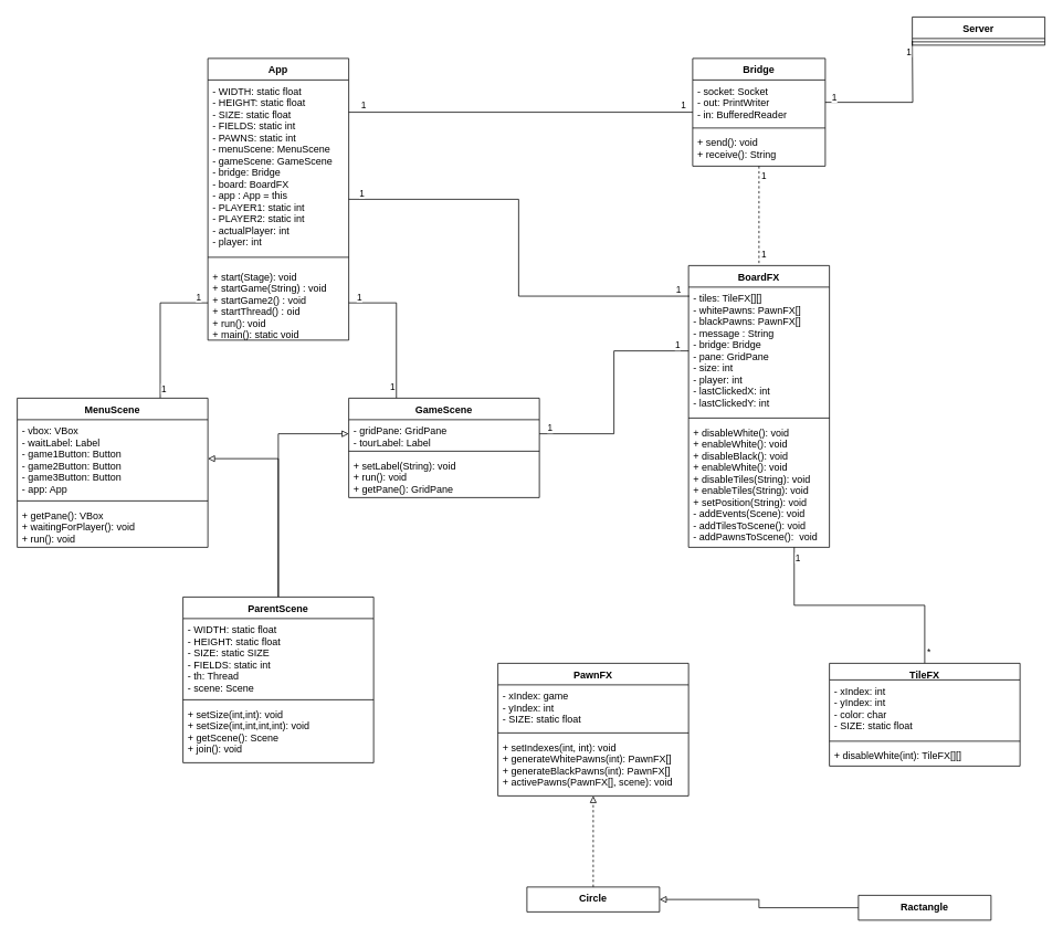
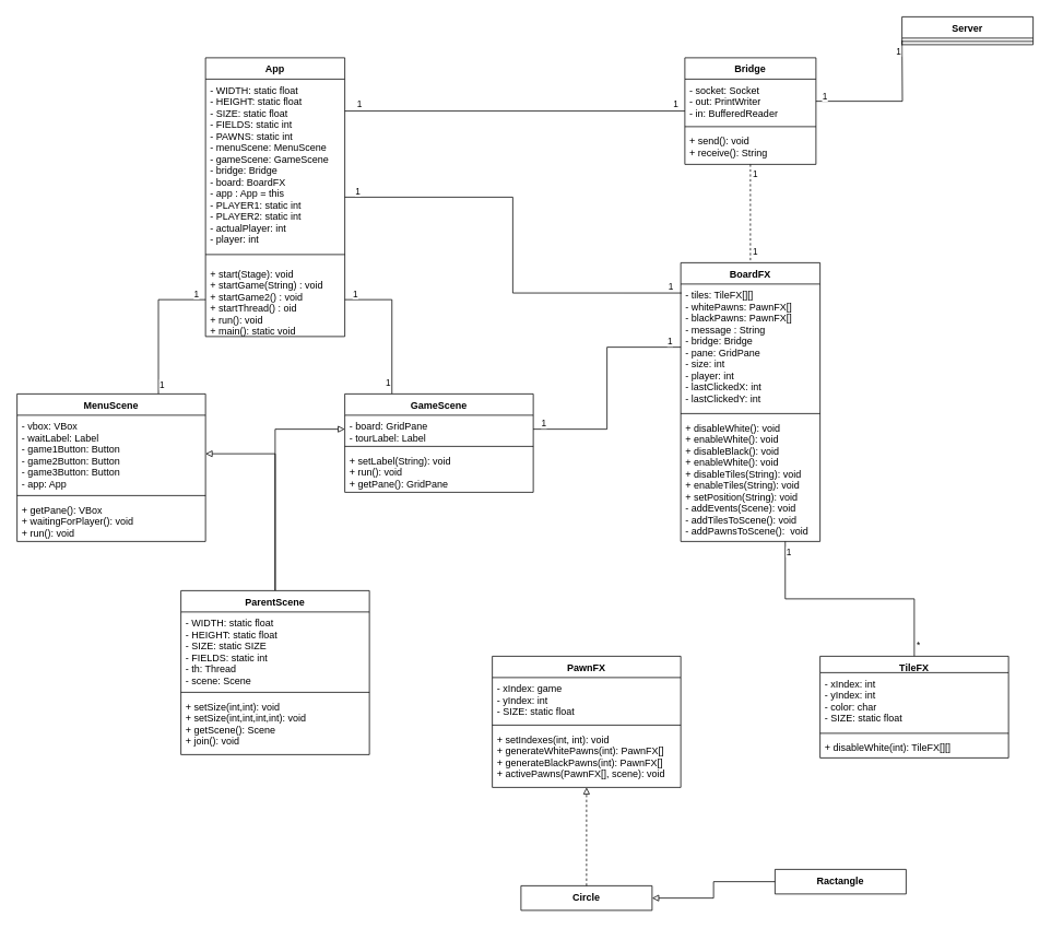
  <mxCell id="0" />
  <mxCell id="1" parent="0" />
  <mxCell id="2" style="edgeStyle=orthogonalEdgeStyle;rounded=0;orthogonalLoop=1;jettySize=auto;html=1;entryX=0.006;entryY=0.071;entryDx=0;entryDy=0;entryPerimeter=0;endArrow=none;endFill=0;" edge="1" parent="1" source="5" target="25"><mxGeometry relative="1" as="geometry" /></mxCell>
  <mxCell id="3" value="1" style="edgeLabel;html=1;align=center;verticalAlign=middle;resizable=0;points=[];" vertex="1" connectable="0" parent="2"><mxGeometry x="-0.938" y="-2" relative="1" as="geometry"><mxPoint x="-1" y="-10" as="offset" /></mxGeometry></mxCell>
  <mxCell id="4" value="1" style="edgeLabel;html=1;align=center;verticalAlign=middle;resizable=0;points=[];" vertex="1" connectable="0" parent="2"><mxGeometry x="0.948" y="2" relative="1" as="geometry"><mxPoint y="-6" as="offset" /></mxGeometry></mxCell>
  <mxCell id="5" value="App" style="swimlane;fontStyle=1;align=center;verticalAlign=top;childLayout=stackLayout;horizontal=1;startSize=26;horizontalStack=0;resizeParent=1;resizeParentMax=0;resizeLast=0;collapsible=1;marginBottom=0;" parent="1" vertex="1"><mxGeometry x="250" y="70" width="170" height="340" as="geometry"><mxRectangle x="170" y="170" width="60" height="30" as="alternateBounds" /></mxGeometry></mxCell>
  <mxCell id="6" value="- WIDTH: static float&#10;- HEIGHT: static float&#10;- SIZE: static float&#10;- FIELDS: static int&#10;- PAWNS: static int&#10;- menuScene: MenuScene&#10;- gameScene: GameScene&#10;- bridge: Bridge&#10;- board: BoardFX&#10;- app : App = this&#10;- PLAYER1: static int&#10;- PLAYER2: static int&#10;- actualPlayer: int&#10;- player: int" style="text;strokeColor=none;fillColor=none;align=left;verticalAlign=top;spacingLeft=4;spacingRight=4;overflow=hidden;rotatable=0;points=[[0,0.5],[1,0.5]];portConstraint=eastwest;" parent="5" vertex="1"><mxGeometry y="26" width="170" height="204" as="geometry" /></mxCell>
  <mxCell id="7" value="" style="line;strokeWidth=1;fillColor=none;align=left;verticalAlign=middle;spacingTop=-1;spacingLeft=3;spacingRight=3;rotatable=0;labelPosition=right;points=[];portConstraint=eastwest;strokeColor=inherit;" parent="5" vertex="1"><mxGeometry y="230" width="170" height="20" as="geometry" /></mxCell>
  <mxCell id="8" value="+ start(Stage): void&#10;+ startGame(String) : void&#10;+ startGame2() : void&#10;+ startThread() : oid&#10;+ run(): void&#10;+ main(): static void&#10;" style="text;strokeColor=none;fillColor=none;align=left;verticalAlign=top;spacingLeft=4;spacingRight=4;overflow=hidden;rotatable=0;points=[[0,0.5],[1,0.5]];portConstraint=eastwest;" parent="5" vertex="1"><mxGeometry y="250" width="170" height="90" as="geometry" /></mxCell>
  <mxCell id="9" style="edgeStyle=orthogonalEdgeStyle;rounded=0;orthogonalLoop=1;jettySize=auto;html=1;entryX=0.5;entryY=0;entryDx=0;entryDy=0;endArrow=none;endFill=0;dashed=1;" edge="1" parent="1" source="15" target="24"><mxGeometry relative="1" as="geometry" /></mxCell>
  <mxCell id="10" value="1" style="edgeLabel;html=1;align=center;verticalAlign=middle;resizable=0;points=[];" vertex="1" connectable="0" parent="9"><mxGeometry x="-0.809" y="-2" relative="1" as="geometry"><mxPoint x="7" as="offset" /></mxGeometry></mxCell>
  <mxCell id="11" value="1" style="edgeLabel;html=1;align=center;verticalAlign=middle;resizable=0;points=[];" vertex="1" connectable="0" parent="9"><mxGeometry x="0.715" relative="1" as="geometry"><mxPoint x="5" y="3" as="offset" /></mxGeometry></mxCell>
  <mxCell id="12" style="edgeStyle=orthogonalEdgeStyle;rounded=0;orthogonalLoop=1;jettySize=auto;html=1;entryX=1;entryY=0.191;entryDx=0;entryDy=0;entryPerimeter=0;endArrow=none;endFill=0;strokeColor=default;startArrow=none;startFill=0;" edge="1" parent="1" source="15" target="6"><mxGeometry relative="1" as="geometry" /></mxCell>
  <mxCell id="13" value="1" style="edgeLabel;html=1;align=center;verticalAlign=middle;resizable=0;points=[];" vertex="1" connectable="0" parent="12"><mxGeometry x="0.902" y="-2" relative="1" as="geometry"><mxPoint x="-3" y="-7" as="offset" /></mxGeometry></mxCell>
  <mxCell id="14" value="1" style="edgeLabel;html=1;align=center;verticalAlign=middle;resizable=0;points=[];" vertex="1" connectable="0" parent="12"><mxGeometry x="-0.915" y="1" relative="1" as="geometry"><mxPoint x="6" y="-10" as="offset" /></mxGeometry></mxCell>
  <mxCell id="15" value="Bridge" style="swimlane;fontStyle=1;align=center;verticalAlign=top;childLayout=stackLayout;horizontal=1;startSize=26;horizontalStack=0;resizeParent=1;resizeParentMax=0;resizeLast=0;collapsible=1;marginBottom=0;" parent="1" vertex="1"><mxGeometry x="835" y="70" width="160" height="130" as="geometry"><mxRectangle x="490" y="250" width="60" height="30" as="alternateBounds" /></mxGeometry></mxCell>
  <mxCell id="16" value="- socket: Socket&#10;- out: PrintWriter&#10;- in: BufferedReader" style="text;strokeColor=none;fillColor=none;align=left;verticalAlign=top;spacingLeft=4;spacingRight=4;overflow=hidden;rotatable=0;points=[[0,0.5],[1,0.5]];portConstraint=eastwest;" parent="15" vertex="1"><mxGeometry y="26" width="160" height="54" as="geometry" /></mxCell>
  <mxCell id="17" value="" style="line;strokeWidth=1;fillColor=none;align=left;verticalAlign=middle;spacingTop=-1;spacingLeft=3;spacingRight=3;rotatable=0;labelPosition=right;points=[];portConstraint=eastwest;strokeColor=inherit;" parent="15" vertex="1"><mxGeometry y="80" width="160" height="8" as="geometry" /></mxCell>
  <mxCell id="18" value="+ send(): void&#10;+ receive(): String" style="text;strokeColor=none;fillColor=none;align=left;verticalAlign=top;spacingLeft=4;spacingRight=4;overflow=hidden;rotatable=0;points=[[0,0.5],[1,0.5]];portConstraint=eastwest;" parent="15" vertex="1"><mxGeometry y="88" width="160" height="42" as="geometry" /></mxCell>
  <mxCell id="19" value="Server" style="swimlane;fontStyle=1;align=center;verticalAlign=top;childLayout=stackLayout;horizontal=1;startSize=26;horizontalStack=0;resizeParent=1;resizeParentMax=0;resizeLast=0;collapsible=1;marginBottom=0;" parent="1" vertex="1"><mxGeometry x="1100" y="20" width="160" height="34" as="geometry"><mxRectangle x="850" y="-20" width="60" height="30" as="alternateBounds" /></mxGeometry></mxCell>
  <mxCell id="20" value="" style="line;strokeWidth=1;fillColor=none;align=left;verticalAlign=middle;spacingTop=-1;spacingLeft=3;spacingRight=3;rotatable=0;labelPosition=right;points=[];portConstraint=eastwest;strokeColor=inherit;" parent="19" vertex="1"><mxGeometry y="26" width="160" height="8" as="geometry" /></mxCell>
  <mxCell id="21" style="edgeStyle=orthogonalEdgeStyle;rounded=0;orthogonalLoop=1;jettySize=auto;html=1;exitX=0.75;exitY=1;exitDx=0;exitDy=0;entryX=0.5;entryY=0;entryDx=0;entryDy=0;endArrow=none;endFill=0;" parent="1" source="24" target="32" edge="1"><mxGeometry relative="1" as="geometry" /></mxCell>
  <mxCell id="22" value="1" style="edgeLabel;html=1;align=center;verticalAlign=middle;resizable=0;points=[];" vertex="1" connectable="0" parent="21"><mxGeometry x="-0.916" relative="1" as="geometry"><mxPoint x="4" as="offset" /></mxGeometry></mxCell>
  <mxCell id="23" value="*" style="edgeLabel;html=1;align=center;verticalAlign=middle;resizable=0;points=[];" vertex="1" connectable="0" parent="21"><mxGeometry x="0.904" relative="1" as="geometry"><mxPoint x="4" y="1" as="offset" /></mxGeometry></mxCell>
  <mxCell id="24" value="BoardFX" style="swimlane;fontStyle=1;align=center;verticalAlign=top;childLayout=stackLayout;horizontal=1;startSize=26;horizontalStack=0;resizeParent=1;resizeParentMax=0;resizeLast=0;collapsible=1;marginBottom=0;" parent="1" vertex="1"><mxGeometry x="830" y="320" width="170" height="340" as="geometry"><mxRectangle x="520" y="20" width="60" height="30" as="alternateBounds" /></mxGeometry></mxCell>
  <mxCell id="25" value="- tiles: TileFX[][]&#10;- whitePawns: PawnFX[]&#10;- blackPawns: PawnFX[]&#10;- message : String&#10;- bridge: Bridge&#10;- pane: GridPane&#10;- size: int&#10;- player: int&#10;- lastClickedX: int&#10;- lastClickedY: int" style="text;strokeColor=none;fillColor=none;align=left;verticalAlign=top;spacingLeft=4;spacingRight=4;overflow=hidden;rotatable=0;points=[[0,0.5],[1,0.5]];portConstraint=eastwest;" parent="24" vertex="1"><mxGeometry y="26" width="170" height="154" as="geometry" /></mxCell>
  <mxCell id="26" value="" style="line;strokeWidth=1;fillColor=none;align=left;verticalAlign=middle;spacingTop=-1;spacingLeft=3;spacingRight=3;rotatable=0;labelPosition=right;points=[];portConstraint=eastwest;strokeColor=inherit;" parent="24" vertex="1"><mxGeometry y="180" width="170" height="8" as="geometry" /></mxCell>
  <mxCell id="27" value="+ disableWhite(): void&#10;+ enableWhite(): void&#10;+ disableBlack(): void&#10;+ enableWhite(): void&#10;+ disableTiles(String): void&#10;+ enableTiles(String): void&#10;+ setPosition(String): void&#10;- addEvents(Scene): void&#10;- addTilesToScene(): void&#10;- addPawnsToScene():  void" style="text;strokeColor=none;fillColor=none;align=left;verticalAlign=top;spacingLeft=4;spacingRight=4;overflow=hidden;rotatable=0;points=[[0,0.5],[1,0.5]];portConstraint=eastwest;" parent="24" vertex="1"><mxGeometry y="188" width="170" height="152" as="geometry" /></mxCell>
  <mxCell id="28" value="PawnFX" style="swimlane;fontStyle=1;align=center;verticalAlign=top;childLayout=stackLayout;horizontal=1;startSize=26;horizontalStack=0;resizeParent=1;resizeParentMax=0;resizeLast=0;collapsible=1;marginBottom=0;" parent="1" vertex="1"><mxGeometry x="600" y="800" width="230" height="160" as="geometry"><mxRectangle x="280" y="400" width="60" height="30" as="alternateBounds" /></mxGeometry></mxCell>
  <mxCell id="29" value="- xIndex: game&#10;- yIndex: int&#10;- SIZE: static float" style="text;strokeColor=none;fillColor=none;align=left;verticalAlign=top;spacingLeft=4;spacingRight=4;overflow=hidden;rotatable=0;points=[[0,0.5],[1,0.5]];portConstraint=eastwest;" parent="28" vertex="1"><mxGeometry y="26" width="230" height="54" as="geometry" /></mxCell>
  <mxCell id="30" value="" style="line;strokeWidth=1;fillColor=none;align=left;verticalAlign=middle;spacingTop=-1;spacingLeft=3;spacingRight=3;rotatable=0;labelPosition=right;points=[];portConstraint=eastwest;strokeColor=inherit;" parent="28" vertex="1"><mxGeometry y="80" width="230" height="8" as="geometry" /></mxCell>
  <mxCell id="31" value="+ setIndexes(int, int): void&#10;+ generateWhitePawns(int): PawnFX[]&#10;+ generateBlackPawns(int): PawnFX[]&#10;+ activePawns(PawnFX[], scene): void" style="text;strokeColor=none;fillColor=none;align=left;verticalAlign=top;spacingLeft=4;spacingRight=4;overflow=hidden;rotatable=0;points=[[0,0.5],[1,0.5]];portConstraint=eastwest;" parent="28" vertex="1"><mxGeometry y="88" width="230" height="72" as="geometry" /></mxCell>
  <mxCell id="32" value="TileFX" style="swimlane;fontStyle=1;align=center;verticalAlign=top;childLayout=stackLayout;horizontal=1;startSize=20;horizontalStack=0;resizeParent=1;resizeParentMax=0;resizeLast=0;collapsible=1;marginBottom=0;" parent="1" vertex="1"><mxGeometry x="1000" y="800" width="230" height="124" as="geometry"><mxRectangle x="710" y="160" width="60" height="30" as="alternateBounds" /></mxGeometry></mxCell>
  <mxCell id="33" value="- xIndex: int&#10;- yIndex: int&#10;- color: char&#10;- SIZE: static float" style="text;strokeColor=none;fillColor=none;align=left;verticalAlign=top;spacingLeft=4;spacingRight=4;overflow=hidden;rotatable=0;points=[[0,0.5],[1,0.5]];portConstraint=eastwest;" parent="32" vertex="1"><mxGeometry y="20" width="230" height="70" as="geometry" /></mxCell>
  <mxCell id="34" value="" style="line;strokeWidth=1;fillColor=none;align=left;verticalAlign=middle;spacingTop=-1;spacingLeft=3;spacingRight=3;rotatable=0;labelPosition=right;points=[];portConstraint=eastwest;strokeColor=inherit;" parent="32" vertex="1"><mxGeometry y="90" width="230" height="8" as="geometry" /></mxCell>
  <mxCell id="35" value="+ disableWhite(int): TileFX[][]" style="text;strokeColor=none;fillColor=none;align=left;verticalAlign=top;spacingLeft=4;spacingRight=4;overflow=hidden;rotatable=0;points=[[0,0.5],[1,0.5]];portConstraint=eastwest;" parent="32" vertex="1"><mxGeometry y="98" width="230" height="26" as="geometry" /></mxCell>
  <mxCell id="36" style="edgeStyle=orthogonalEdgeStyle;rounded=0;orthogonalLoop=1;jettySize=auto;html=1;entryX=0.5;entryY=1;entryDx=0;entryDy=0;endArrow=block;endFill=0;dashed=1;" parent="1" source="37" target="28" edge="1"><mxGeometry relative="1" as="geometry" /></mxCell>
- <mxCell id="37" value="Circle" style="swimlane;fontStyle=1;align=center;verticalAlign=top;childLayout=stackLayout;horizontal=1;startSize=0;horizontalStack=0;resizeParent=1;resizeParentMax=0;resizeLast=0;collapsible=1;marginBottom=0;" parent="1" vertex="1"><mxGeometry x="635" y="1070" width="160" height="30" as="geometry"><mxRectangle x="450" y="340" width="60" height="30" as="alternateBounds" /></mxGeometry></mxCell>
+ <mxCell id="37" value="Circle" style="swimlane;fontStyle=1;align=center;verticalAlign=top;childLayout=stackLayout;horizontal=1;startSize=0;horizontalStack=0;resizeParent=1;resizeParentMax=0;resizeLast=0;collapsible=1;marginBottom=0;" parent="1" vertex="1"><mxGeometry x="635" y="1080" width="160" height="30" as="geometry"><mxRectangle x="450" y="340" width="60" height="30" as="alternateBounds" /></mxGeometry></mxCell>
  <mxCell id="38" style="edgeStyle=orthogonalEdgeStyle;rounded=0;orthogonalLoop=1;jettySize=auto;html=1;endArrow=block;endFill=0;" parent="1" source="39" target="37" edge="1"><mxGeometry relative="1" as="geometry" /></mxCell>
- <mxCell id="39" value="Ractangle" style="swimlane;fontStyle=1;align=center;verticalAlign=top;childLayout=stackLayout;horizontal=1;startSize=0;horizontalStack=0;resizeParent=1;resizeParentMax=0;resizeLast=0;collapsible=1;marginBottom=0;strokeColor=default;" parent="1" vertex="1"><mxGeometry x="1035" y="1080" width="160" height="30" as="geometry"><mxRectangle x="400" y="470" width="60" height="30" as="alternateBounds" /></mxGeometry></mxCell>
+ <mxCell id="39" value="Ractangle" style="swimlane;fontStyle=1;align=center;verticalAlign=top;childLayout=stackLayout;horizontal=1;startSize=0;horizontalStack=0;resizeParent=1;resizeParentMax=0;resizeLast=0;collapsible=1;marginBottom=0;strokeColor=default;" parent="1" vertex="1"><mxGeometry x="945" y="1060" width="160" height="30" as="geometry"><mxRectangle x="400" y="470" width="60" height="30" as="alternateBounds" /></mxGeometry></mxCell>
  <mxCell id="40" style="edgeStyle=orthogonalEdgeStyle;rounded=0;orthogonalLoop=1;jettySize=auto;html=1;entryX=1;entryY=0.5;entryDx=0;entryDy=0;endArrow=none;endFill=0;" parent="1" target="16" edge="1"><mxGeometry relative="1" as="geometry"><mxPoint x="1100" y="49" as="sourcePoint" /></mxGeometry></mxCell>
  <mxCell id="41" value="1" style="edgeLabel;html=1;align=center;verticalAlign=middle;resizable=0;points=[];" vertex="1" connectable="0" parent="40"><mxGeometry x="0.878" relative="1" as="geometry"><mxPoint y="-7" as="offset" /></mxGeometry></mxCell>
  <mxCell id="42" value="1" style="edgeLabel;html=1;align=center;verticalAlign=middle;resizable=0;points=[];" vertex="1" connectable="0" parent="40"><mxGeometry x="-0.866" y="-2" relative="1" as="geometry"><mxPoint x="-3" as="offset" /></mxGeometry></mxCell>
  <mxCell id="43" style="edgeStyle=orthogonalEdgeStyle;rounded=0;orthogonalLoop=1;jettySize=auto;html=1;entryX=1;entryY=0.5;entryDx=0;entryDy=0;endArrow=block;endFill=0;" edge="1" parent="1" source="45" target="59"><mxGeometry relative="1" as="geometry"><mxPoint x="250" y="604" as="targetPoint" /></mxGeometry></mxCell>
  <mxCell id="44" style="edgeStyle=orthogonalEdgeStyle;orthogonalLoop=1;jettySize=auto;html=1;entryX=0;entryY=0.5;entryDx=0;entryDy=0;endArrow=block;endFill=0;rounded=0;" edge="1" parent="1" source="45" target="63"><mxGeometry relative="1" as="geometry"><mxPoint x="420" y="634" as="targetPoint" /></mxGeometry></mxCell>
  <mxCell id="45" value="ParentScene" style="swimlane;fontStyle=1;align=center;verticalAlign=top;childLayout=stackLayout;horizontal=1;startSize=26;horizontalStack=0;resizeParent=1;resizeParentMax=0;resizeLast=0;collapsible=1;marginBottom=0;" vertex="1" parent="1"><mxGeometry x="220" y="720" width="230" height="200" as="geometry"><mxRectangle x="280" y="400" width="60" height="30" as="alternateBounds" /></mxGeometry></mxCell>
  <mxCell id="46" value="- WIDTH: static float&#10;- HEIGHT: static float&#10;- SIZE: static SIZE&#10;- FIELDS: static int&#10;- th: Thread&#10;- scene: Scene" style="text;strokeColor=none;fillColor=none;align=left;verticalAlign=top;spacingLeft=4;spacingRight=4;overflow=hidden;rotatable=0;points=[[0,0.5],[1,0.5]];portConstraint=eastwest;" vertex="1" parent="45"><mxGeometry y="26" width="230" height="94" as="geometry" /></mxCell>
  <mxCell id="47" value="" style="line;strokeWidth=1;fillColor=none;align=left;verticalAlign=middle;spacingTop=-1;spacingLeft=3;spacingRight=3;rotatable=0;labelPosition=right;points=[];portConstraint=eastwest;strokeColor=inherit;" vertex="1" parent="45"><mxGeometry y="120" width="230" height="8" as="geometry" /></mxCell>
  <mxCell id="48" value="+ setSize(int,int): void&#10;+ setSize(int,int,int,int): void&#10;+ getScene(): Scene&#10;+ join(): void" style="text;strokeColor=none;fillColor=none;align=left;verticalAlign=top;spacingLeft=4;spacingRight=4;overflow=hidden;rotatable=0;points=[[0,0.5],[1,0.5]];portConstraint=eastwest;" vertex="1" parent="45"><mxGeometry y="128" width="230" height="72" as="geometry" /></mxCell>
  <mxCell id="49" style="edgeStyle=orthogonalEdgeStyle;rounded=0;orthogonalLoop=1;jettySize=auto;html=1;entryX=1;entryY=0.5;entryDx=0;entryDy=0;endArrow=none;endFill=0;" edge="1" parent="1" source="25" target="63"><mxGeometry relative="1" as="geometry"><mxPoint x="592.5" y="480" as="targetPoint" /></mxGeometry></mxCell>
  <mxCell id="50" value="1" style="edgeLabel;html=1;align=center;verticalAlign=middle;resizable=0;points=[];" vertex="1" connectable="0" parent="49"><mxGeometry x="0.913" y="1" relative="1" as="geometry"><mxPoint y="-9" as="offset" /></mxGeometry></mxCell>
  <mxCell id="51" value="1" style="edgeLabel;html=1;align=center;verticalAlign=middle;resizable=0;points=[];" vertex="1" connectable="0" parent="49"><mxGeometry x="-0.883" y="1" relative="1" as="geometry"><mxPoint x="2" y="-9" as="offset" /></mxGeometry></mxCell>
  <mxCell id="52" style="edgeStyle=orthogonalEdgeStyle;rounded=0;orthogonalLoop=1;jettySize=auto;html=1;entryX=0.25;entryY=0;entryDx=0;entryDy=0;endArrow=none;endFill=0;" edge="1" parent="1" source="8" target="62"><mxGeometry relative="1" as="geometry"><mxPoint x="477.5" y="480" as="targetPoint" /></mxGeometry></mxCell>
  <mxCell id="53" value="1" style="edgeLabel;html=1;align=center;verticalAlign=middle;resizable=0;points=[];" vertex="1" connectable="0" parent="52"><mxGeometry x="-0.787" y="1" relative="1" as="geometry"><mxPoint x="-6" y="-7" as="offset" /></mxGeometry></mxCell>
  <mxCell id="54" value="1" style="edgeLabel;html=1;align=center;verticalAlign=middle;resizable=0;points=[];" vertex="1" connectable="0" parent="52"><mxGeometry x="0.846" y="2" relative="1" as="geometry"><mxPoint x="-7" as="offset" /></mxGeometry></mxCell>
  <mxCell id="55" style="edgeStyle=orthogonalEdgeStyle;rounded=0;orthogonalLoop=1;jettySize=auto;html=1;entryX=0.75;entryY=0;entryDx=0;entryDy=0;endArrow=none;endFill=0;" edge="1" parent="1" source="8" target="58"><mxGeometry relative="1" as="geometry"><mxPoint x="192.5" y="480" as="targetPoint" /></mxGeometry></mxCell>
  <mxCell id="56" value="1" style="edgeLabel;html=1;align=center;verticalAlign=middle;resizable=0;points=[];" vertex="1" connectable="0" parent="55"><mxGeometry x="0.835" relative="1" as="geometry"><mxPoint x="4" y="3" as="offset" /></mxGeometry></mxCell>
  <mxCell id="57" value="1" style="edgeLabel;html=1;align=center;verticalAlign=middle;resizable=0;points=[];" vertex="1" connectable="0" parent="55"><mxGeometry x="-0.865" relative="1" as="geometry"><mxPoint y="-8" as="offset" /></mxGeometry></mxCell>
  <mxCell id="58" value="MenuScene" style="swimlane;fontStyle=1;align=center;verticalAlign=top;childLayout=stackLayout;horizontal=1;startSize=26;horizontalStack=0;resizeParent=1;resizeParentMax=0;resizeLast=0;collapsible=1;marginBottom=0;" vertex="1" parent="1"><mxGeometry x="20" y="480" width="230" height="180" as="geometry"><mxRectangle x="280" y="400" width="60" height="30" as="alternateBounds" /></mxGeometry></mxCell>
  <mxCell id="59" value="- vbox: VBox&#10;- waitLabel: Label&#10;- game1Button: Button&#10;- game2Button: Button&#10;- game3Button: Button&#10;- app: App" style="text;strokeColor=none;fillColor=none;align=left;verticalAlign=top;spacingLeft=4;spacingRight=4;overflow=hidden;rotatable=0;points=[[0,0.5],[1,0.5]];portConstraint=eastwest;" vertex="1" parent="58"><mxGeometry y="26" width="230" height="94" as="geometry" /></mxCell>
  <mxCell id="60" value="" style="line;strokeWidth=1;fillColor=none;align=left;verticalAlign=middle;spacingTop=-1;spacingLeft=3;spacingRight=3;rotatable=0;labelPosition=right;points=[];portConstraint=eastwest;strokeColor=inherit;" vertex="1" parent="58"><mxGeometry y="120" width="230" height="8" as="geometry" /></mxCell>
  <mxCell id="61" value="+ getPane(): VBox&#10;+ waitingForPlayer(): void&#10;+ run(): void" style="text;strokeColor=none;fillColor=none;align=left;verticalAlign=top;spacingLeft=4;spacingRight=4;overflow=hidden;rotatable=0;points=[[0,0.5],[1,0.5]];portConstraint=eastwest;" vertex="1" parent="58"><mxGeometry y="128" width="230" height="52" as="geometry" /></mxCell>
  <mxCell id="62" value="GameScene" style="swimlane;fontStyle=1;align=center;verticalAlign=top;childLayout=stackLayout;horizontal=1;startSize=26;horizontalStack=0;resizeParent=1;resizeParentMax=0;resizeLast=0;collapsible=1;marginBottom=0;" vertex="1" parent="1"><mxGeometry x="420" y="480" width="230" height="120" as="geometry"><mxRectangle x="280" y="400" width="60" height="30" as="alternateBounds" /></mxGeometry></mxCell>
- <mxCell id="63" value="- gridPane: GridPane&#10;- tourLabel: Label" style="text;strokeColor=none;fillColor=none;align=left;verticalAlign=top;spacingLeft=4;spacingRight=4;overflow=hidden;rotatable=0;points=[[0,0.5],[1,0.5]];portConstraint=eastwest;" vertex="1" parent="62"><mxGeometry y="26" width="230" height="34" as="geometry" /></mxCell>
+ <mxCell id="63" value="- board: GridPane&#10;- tourLabel: Label" style="text;strokeColor=none;fillColor=none;align=left;verticalAlign=top;spacingLeft=4;spacingRight=4;overflow=hidden;rotatable=0;points=[[0,0.5],[1,0.5]];portConstraint=eastwest;" vertex="1" parent="62"><mxGeometry y="26" width="230" height="34" as="geometry" /></mxCell>
  <mxCell id="64" value="" style="line;strokeWidth=1;fillColor=none;align=left;verticalAlign=middle;spacingTop=-1;spacingLeft=3;spacingRight=3;rotatable=0;labelPosition=right;points=[];portConstraint=eastwest;strokeColor=inherit;" vertex="1" parent="62"><mxGeometry y="60" width="230" height="8" as="geometry" /></mxCell>
  <mxCell id="65" value="+ setLabel(String): void&#10;+ run(): void&#10;+ getPane(): GridPane" style="text;strokeColor=none;fillColor=none;align=left;verticalAlign=top;spacingLeft=4;spacingRight=4;overflow=hidden;rotatable=0;points=[[0,0.5],[1,0.5]];portConstraint=eastwest;" vertex="1" parent="62"><mxGeometry y="68" width="230" height="52" as="geometry" /></mxCell>
